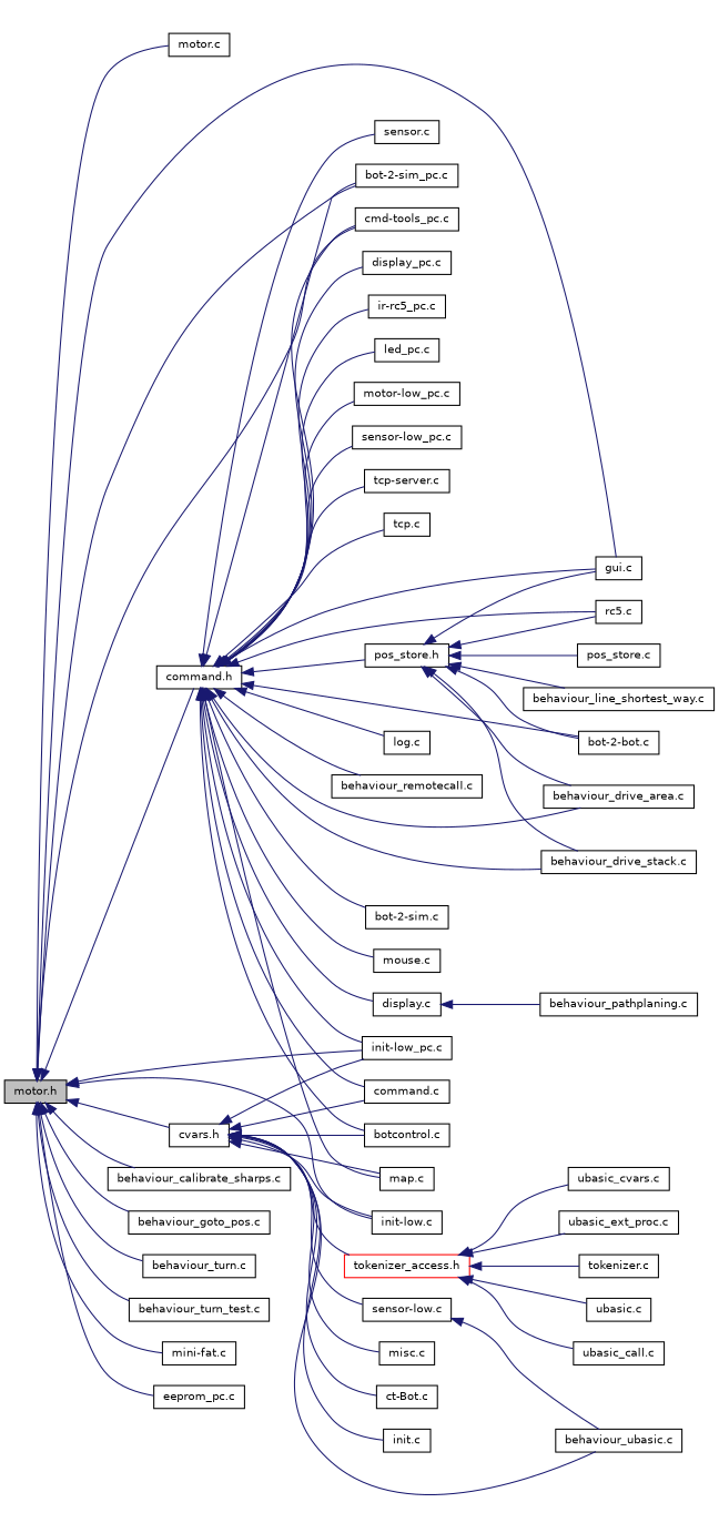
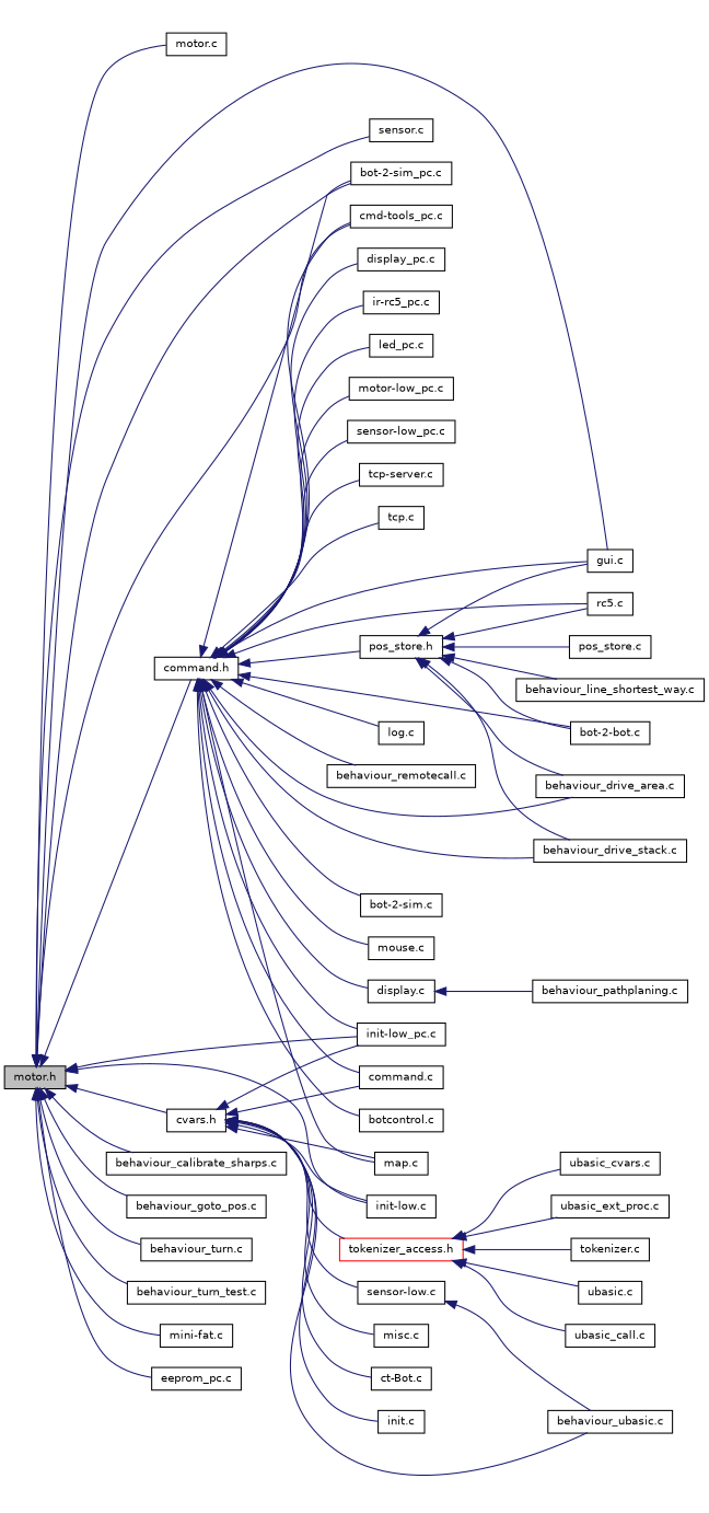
  digraph {
    rankdir=LR
    node [color=black fillcolor=white fontname=Helvetica fontsize=10 shape=record style=filled]
    edge [color=midnightblue dir=back fontname=Helvetica fontsize=10 labelfontname=Helvetica labelfontsize=10 style=solid]
    n1 [fillcolor=grey75 fontcolor=black height=0.2 label="motor.h" width=0.4]
    n2 [height=0.2 label="motor.c" width=0.4]
    n3 [height=0.2 label="sensor.c" width=0.4]
    n4 [height=0.2 label="behaviour_calibrate_sharps.c" width=0.4]
    n5 [height=0.2 label="behaviour_goto_pos.c" width=0.4]
    n6 [height=0.2 label="behaviour_turn.c" width=0.4]
    n7 [height=0.2 label="behaviour_turn_test.c" width=0.4]
    n8 [height=0.2 label="command.h" width=0.4]
    n9 [height=0.2 label="gui.c" width=0.4]
    n10 [height=0.2 label="bot-2-sim_pc.c" width=0.4]
    n11 [height=0.2 label="cmd-tools_pc.c" width=0.4]
    n12 [height=0.2 label="init-low_pc.c" width=0.4]
    n13 [height=0.2 label="cvars.h" width=0.4]
    n14 [height=0.2 label="init-low.c" width=0.4]
    n15 [height=0.2 label="mini-fat.c" width=0.4]
    n16 [height=0.2 label="eeprom_pc.c" width=0.4]
    n17 [height=0.2 label="bot-2-bot.c" width=0.4]
    n18 [height=0.2 label="botcontrol.c" width=0.4]
    n19 [height=0.2 label="command.c" width=0.4]
    n20 [height=0.2 label="log.c" width=0.4]
    n21 [height=0.2 label="map.c" width=0.4]
    n22 [height=0.2 label="behaviour_drive_area.c" width=0.4]
    n23 [height=0.2 label="behaviour_drive_stack.c" width=0.4]
    n24 [height=0.2 label="behaviour_remotecall.c" width=0.4]
    n25 [height=0.2 label="pos_store.h" width=0.4]
    n26 [height=0.2 label="rc5.c" width=0.4]
    n27 [height=0.2 label="bot-2-sim.c" width=0.4]
    n28 [height=0.2 label="display.c" width=0.4]
    n29 [height=0.2 label="mouse.c" width=0.4]
    n30 [height=0.2 label="display_pc.c" width=0.4]
    n31 [height=0.2 label="ir-rc5_pc.c" width=0.4]
    n32 [height=0.2 label="led_pc.c" width=0.4]
    n33 [height=0.2 label="motor-low_pc.c" width=0.4]
    n34 [height=0.2 label="sensor-low_pc.c" width=0.4]
    n35 [height=0.2 label="tcp-server.c" width=0.4]
    n36 [height=0.2 label="tcp.c" width=0.4]
    n37 [height=0.2 label="ct-Bot.c" width=0.4]
    n38 [height=0.2 label="init.c" width=0.4]
    n39 [height=0.2 label="behaviour_ubasic.c" width=0.4]
    n40 [color=red height=0.2 label="tokenizer_access.h" width=0.4]
    n41 [height=0.2 label="sensor-low.c" width=0.4]
    n42 [height=0.2 label="misc.c" width=0.4]
    n43 [height=0.2 label="pos_store.c" width=0.4]
    n44 [height=0.2 label="behaviour_line_shortest_way.c" width=0.4]
    n45 [height=0.2 label="behaviour_pathplaning.c" width=0.4]
    n46 [height=0.2 label="tokenizer.c" width=0.4]
    n47 [height=0.2 label="ubasic.c" width=0.4]
    n48 [height=0.2 label="ubasic_call.c" width=0.4]
    n49 [height=0.2 label="ubasic_cvars.c" width=0.4]
    n50 [height=0.2 label="ubasic_ext_proc.c" width=0.4]
    n1 -> n2
-   n8 -> n3
+   n1 -> n3
    n1 -> n4
    n1 -> n5
    n1 -> n6
    n1 -> n7
    n1 -> n8
    n1 -> n9
    n1 -> n10
    n1 -> n11
    n1 -> n12
    n1 -> n13
    n1 -> n14
    n1 -> n15
    n1 -> n16
    n8 -> n9
    n8 -> n10
    n8 -> n11
    n8 -> n12
    n8 -> n17
    n8 -> n18
    n8 -> n19
    n8 -> n20
    n8 -> n21
    n8 -> n22
    n8 -> n23
    n8 -> n24
    n8 -> n25
    n8 -> n26
    n8 -> n27
    n8 -> n28
    n8 -> n29
    n8 -> n30
    n8 -> n31
    n8 -> n32
    n8 -> n33
    n8 -> n34
    n8 -> n35
    n8 -> n36
    n13 -> n12
    n13 -> n14
-   n13 -> n18
    n13 -> n19
    n13 -> n21
    n13 -> n37
    n13 -> n38
    n13 -> n39
    n13 -> n40
    n13 -> n41
    n13 -> n42
    n25 -> n9
    n25 -> n17
    n25 -> n22
    n25 -> n23
    n25 -> n26
    n25 -> n43
    n25 -> n44
    n28 -> n45
    n40 -> n46
    n40 -> n47
    n40 -> n48
    n40 -> n49
    n40 -> n50
    n41 -> n39
  }
